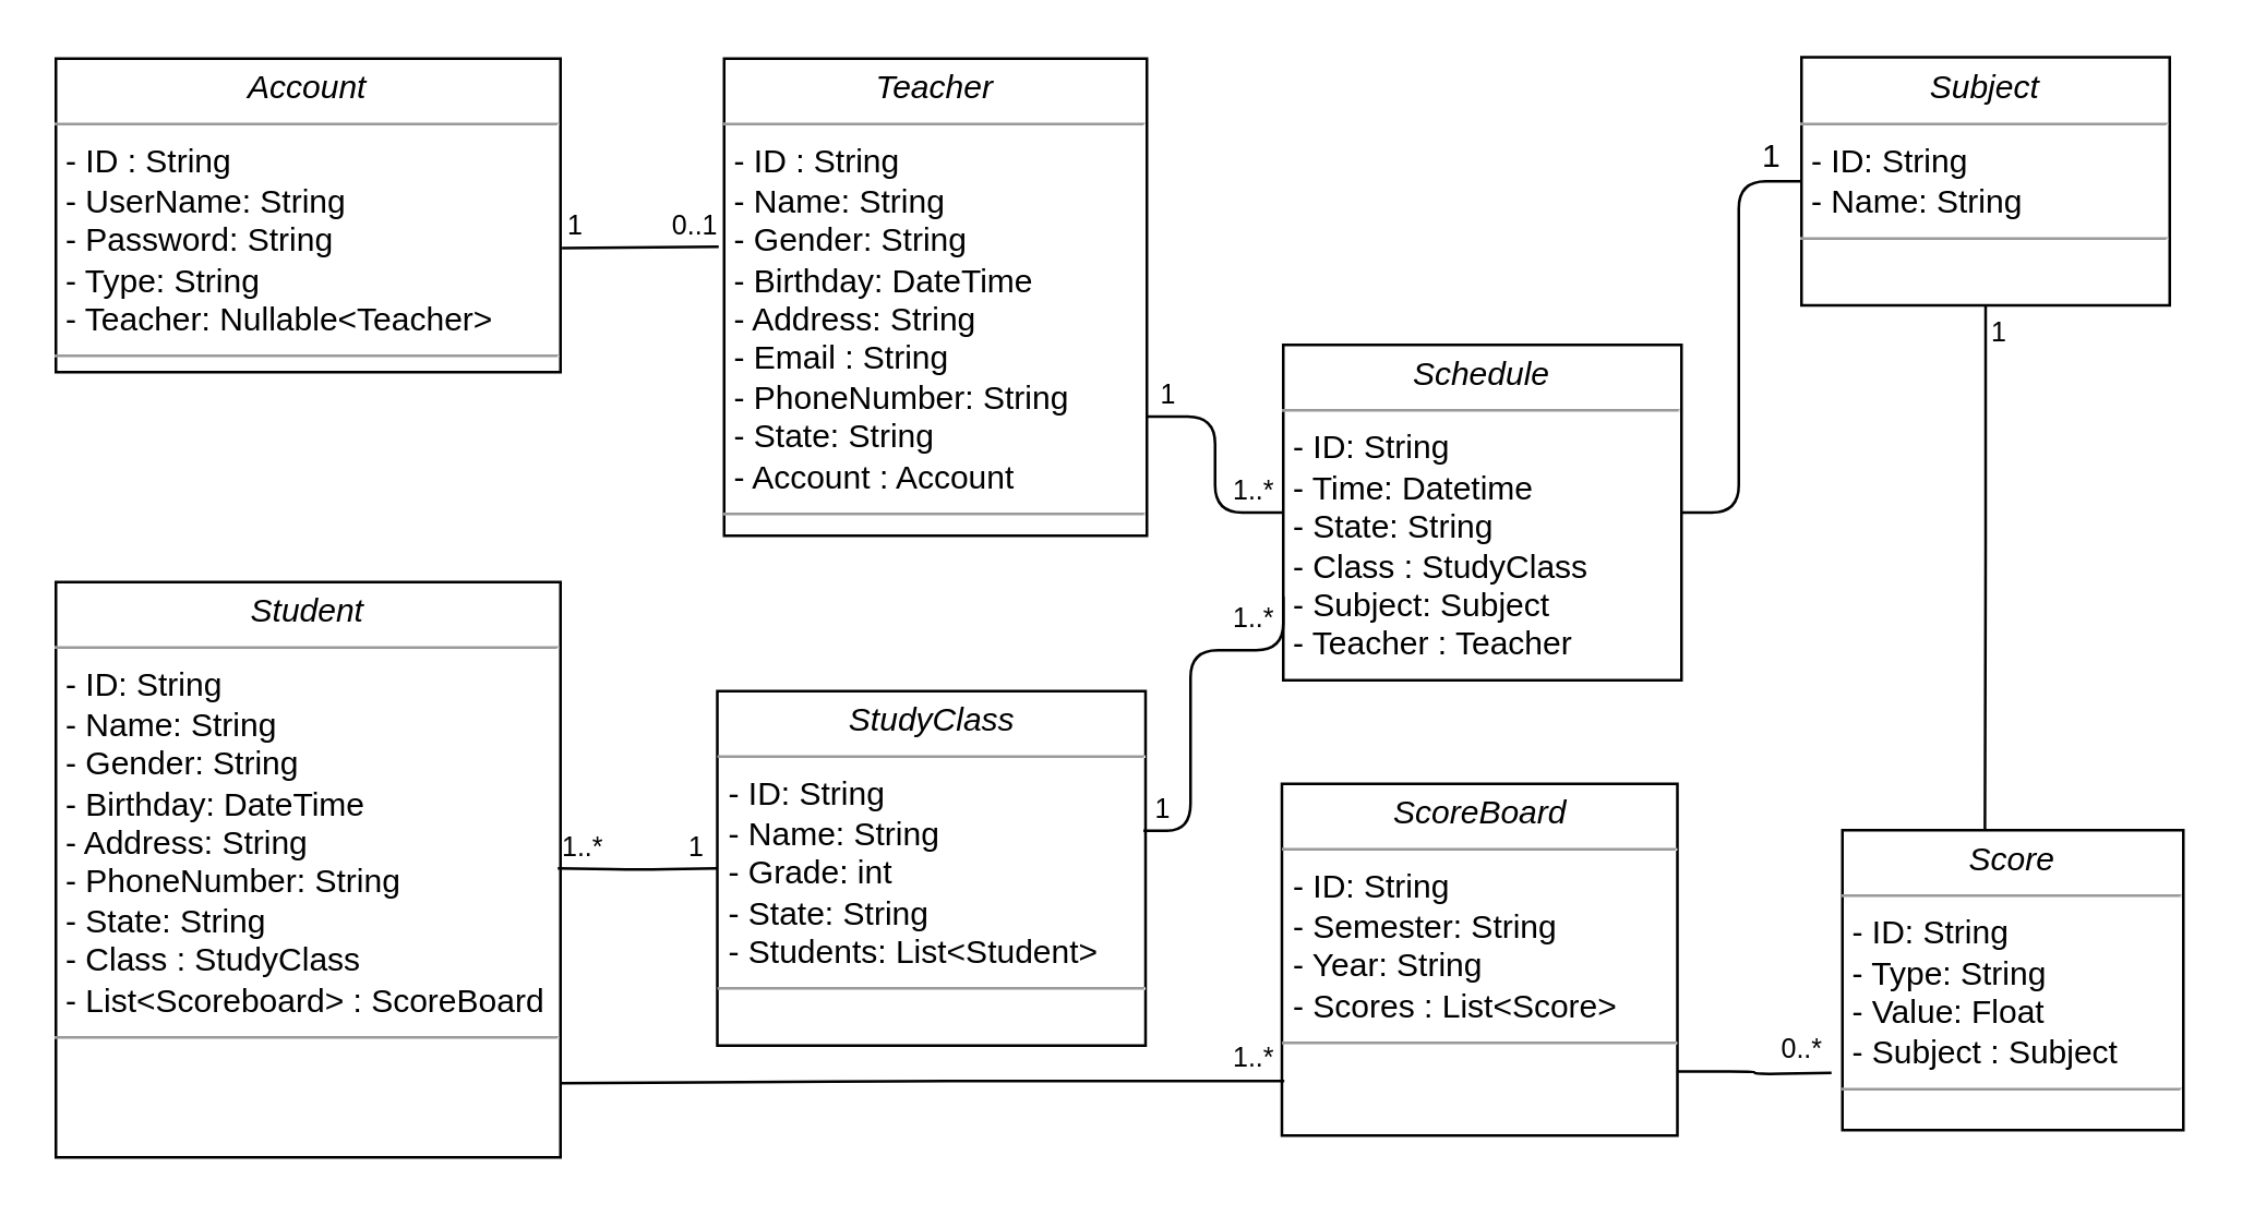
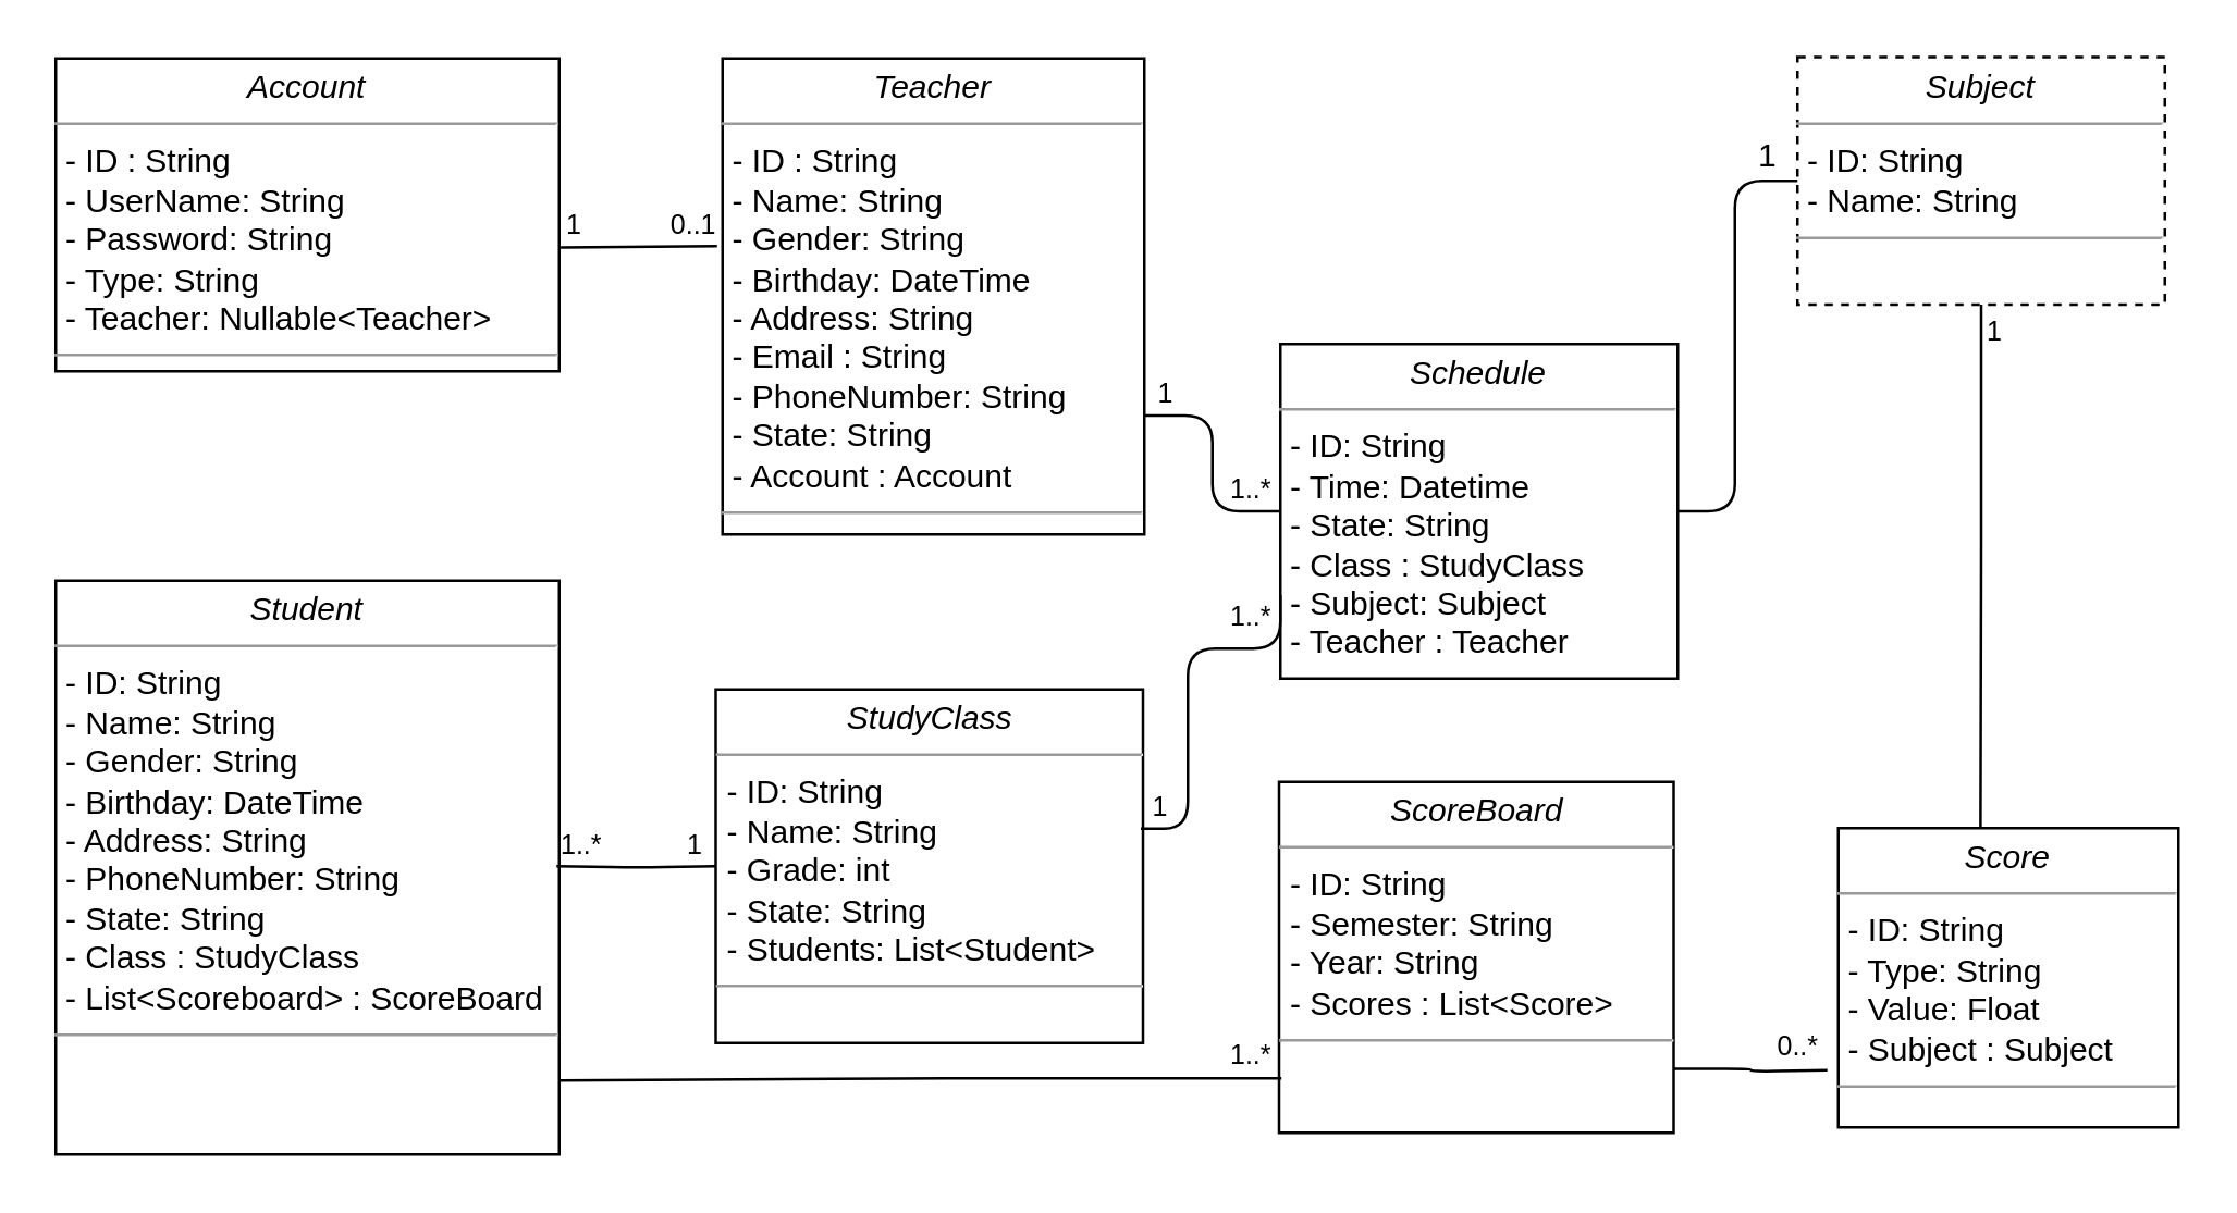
  <mxCell id="0" />
  <mxCell id="1" parent="0" />
  <mxCell id="2" value="&lt;p style=&quot;margin: 0px ; margin-top: 4px ; text-align: center&quot;&gt;&lt;i&gt;Account&lt;/i&gt;&lt;/p&gt;&lt;hr size=&quot;1&quot;&gt;&lt;p style=&quot;margin: 0px ; margin-left: 4px&quot;&gt;- ID : String&lt;/p&gt;&lt;p style=&quot;margin: 0px ; margin-left: 4px&quot;&gt;- UserName: String&lt;/p&gt;&lt;p style=&quot;margin: 0px ; margin-left: 4px&quot;&gt;- Password: String&lt;/p&gt;&lt;p style=&quot;margin: 0px ; margin-left: 4px&quot;&gt;- Type: String&lt;/p&gt;&lt;p style=&quot;margin: 0px ; margin-left: 4px&quot;&gt;- Teacher: Nullable&amp;lt;Teacher&amp;gt;&lt;/p&gt;&lt;hr size=&quot;1&quot;&gt;&lt;p style=&quot;margin: 0px ; margin-left: 4px&quot;&gt;&lt;br&gt;&lt;br&gt;&lt;/p&gt;" style="verticalAlign=top;align=left;overflow=fill;fontSize=12;fontFamily=Helvetica;html=1;rounded=0;shadow=0;comic=0;labelBackgroundColor=none;strokeColor=#000000;strokeWidth=1;fillColor=#ffffff;" parent="1" vertex="1"><mxGeometry x="20" y="21" width="185" height="115" as="geometry" /></mxCell>
  <mxCell id="3" value="&lt;p style=&quot;margin: 0px ; margin-top: 4px ; text-align: center&quot;&gt;&lt;i&gt;Teacher&lt;/i&gt;&lt;/p&gt;&lt;hr size=&quot;1&quot;&gt;&lt;p style=&quot;margin: 0px ; margin-left: 4px&quot;&gt;- ID : String&lt;/p&gt;&lt;p style=&quot;margin: 0px ; margin-left: 4px&quot;&gt;- Name: String&lt;/p&gt;&lt;p style=&quot;margin: 0px ; margin-left: 4px&quot;&gt;- Gender: String&lt;/p&gt;&lt;p style=&quot;margin: 0px ; margin-left: 4px&quot;&gt;- Birthday: DateTime&lt;/p&gt;&lt;p style=&quot;margin: 0px ; margin-left: 4px&quot;&gt;- Address: String&lt;/p&gt;&lt;p style=&quot;margin: 0px ; margin-left: 4px&quot;&gt;- Email : String&lt;/p&gt;&lt;p style=&quot;margin: 0px ; margin-left: 4px&quot;&gt;- PhoneNumber: String&lt;/p&gt;&lt;p style=&quot;margin: 0px ; margin-left: 4px&quot;&gt;- State: String&lt;/p&gt;&lt;p style=&quot;margin: 0px ; margin-left: 4px&quot;&gt;&lt;span&gt;- Account : Account&lt;/span&gt;&lt;br&gt;&lt;/p&gt;&lt;hr size=&quot;1&quot;&gt;&lt;p style=&quot;margin: 0px ; margin-left: 4px&quot;&gt;&lt;br&gt;&lt;br&gt;&lt;/p&gt;" style="verticalAlign=top;align=left;overflow=fill;fontSize=12;fontFamily=Helvetica;html=1;rounded=0;shadow=0;comic=0;labelBackgroundColor=none;strokeColor=#000000;strokeWidth=1;fillColor=#ffffff;" parent="1" vertex="1"><mxGeometry x="265" y="21" width="155" height="175" as="geometry" /></mxCell>
  <mxCell id="4" value="&lt;p style=&quot;margin: 0px ; margin-top: 4px ; text-align: center&quot;&gt;&lt;i&gt;Schedule&lt;/i&gt;&lt;/p&gt;&lt;hr size=&quot;1&quot;&gt;&lt;p style=&quot;margin: 0px ; margin-left: 4px&quot;&gt;- ID: String&lt;/p&gt;&lt;p style=&quot;margin: 0px ; margin-left: 4px&quot;&gt;- Time: Datetime&lt;/p&gt;&lt;p style=&quot;margin: 0px ; margin-left: 4px&quot;&gt;- State: String&lt;/p&gt;&lt;p style=&quot;margin: 0px ; margin-left: 4px&quot;&gt;- Class : StudyClass&lt;/p&gt;&lt;p style=&quot;margin: 0px ; margin-left: 4px&quot;&gt;- Subject: Subject&lt;/p&gt;&lt;p style=&quot;margin: 0px ; margin-left: 4px&quot;&gt;- Teacher : Teacher&lt;/p&gt;&lt;hr size=&quot;1&quot;&gt;&lt;p style=&quot;margin: 0px ; margin-left: 4px&quot;&gt;&lt;br&gt;&lt;br&gt;&lt;/p&gt;" style="verticalAlign=top;align=left;overflow=fill;fontSize=12;fontFamily=Helvetica;html=1;rounded=0;shadow=0;comic=0;labelBackgroundColor=none;strokeColor=#000000;strokeWidth=1;fillColor=#ffffff;" parent="1" vertex="1"><mxGeometry x="470" y="126" width="146" height="123" as="geometry" /></mxCell>
- <mxCell id="5" value="&lt;p style=&quot;margin: 0px ; margin-top: 4px ; text-align: center&quot;&gt;&lt;i&gt;Subject&lt;/i&gt;&lt;/p&gt;&lt;hr size=&quot;1&quot;&gt;&lt;p style=&quot;margin: 0px ; margin-left: 4px&quot;&gt;- ID: String&lt;/p&gt;&lt;p style=&quot;margin: 0px ; margin-left: 4px&quot;&gt;- Name: String&lt;/p&gt;&lt;hr size=&quot;1&quot;&gt;&lt;p style=&quot;margin: 0px ; margin-left: 4px&quot;&gt;&lt;br&gt;&lt;br&gt;&lt;/p&gt;" style="verticalAlign=top;align=left;overflow=fill;fontSize=12;fontFamily=Helvetica;html=1;rounded=0;shadow=0;comic=0;labelBackgroundColor=none;strokeColor=#000000;strokeWidth=1;fillColor=#ffffff;" parent="1" vertex="1"><mxGeometry x="660" y="20.5" width="135" height="91" as="geometry" /></mxCell>
+ <mxCell id="5" value="&lt;p style=&quot;margin: 0px ; margin-top: 4px ; text-align: center&quot;&gt;&lt;i&gt;Subject&lt;/i&gt;&lt;/p&gt;&lt;hr size=&quot;1&quot;&gt;&lt;p style=&quot;margin: 0px ; margin-left: 4px&quot;&gt;- ID: String&lt;/p&gt;&lt;p style=&quot;margin: 0px ; margin-left: 4px&quot;&gt;- Name: String&lt;/p&gt;&lt;hr size=&quot;1&quot;&gt;&lt;p style=&quot;margin: 0px ; margin-left: 4px&quot;&gt;&lt;br&gt;&lt;br&gt;&lt;/p&gt;" style="verticalAlign=top;align=left;overflow=fill;fontSize=12;fontFamily=Helvetica;html=1;rounded=0;shadow=0;comic=0;labelBackgroundColor=none;strokeColor=#000000;strokeWidth=1;fillColor=#ffffff;dashed=1;" parent="1" vertex="1"><mxGeometry x="660" y="20.5" width="135" height="91" as="geometry" /></mxCell>
  <mxCell id="6" value="&lt;p style=&quot;margin: 0px ; margin-top: 4px ; text-align: center&quot;&gt;&lt;i&gt;ScoreBoard&lt;/i&gt;&lt;/p&gt;&lt;hr size=&quot;1&quot;&gt;&lt;p style=&quot;margin: 0px ; margin-left: 4px&quot;&gt;- ID: String&lt;/p&gt;&lt;p style=&quot;margin: 0px ; margin-left: 4px&quot;&gt;- Semester: String&lt;/p&gt;&lt;p style=&quot;margin: 0px ; margin-left: 4px&quot;&gt;- Year: String&lt;/p&gt;&lt;p style=&quot;margin: 0px ; margin-left: 4px&quot;&gt;- Scores : List&amp;lt;Score&amp;gt;&lt;/p&gt;&lt;hr size=&quot;1&quot;&gt;&lt;p style=&quot;margin: 0px ; margin-left: 4px&quot;&gt;&lt;br&gt;&lt;br&gt;&lt;/p&gt;" style="verticalAlign=top;align=left;overflow=fill;fontSize=12;fontFamily=Helvetica;html=1;rounded=0;shadow=0;comic=0;labelBackgroundColor=none;strokeColor=#000000;strokeWidth=1;fillColor=#ffffff;" parent="1" vertex="1"><mxGeometry x="469.5" y="287" width="145" height="129" as="geometry" /></mxCell>
  <mxCell id="7" value="&lt;p style=&quot;margin: 0px ; margin-top: 4px ; text-align: center&quot;&gt;&lt;i&gt;Score&lt;/i&gt;&lt;/p&gt;&lt;hr size=&quot;1&quot;&gt;&lt;p style=&quot;margin: 0px ; margin-left: 4px&quot;&gt;- ID: String&lt;/p&gt;&lt;p style=&quot;margin: 0px ; margin-left: 4px&quot;&gt;- Type: String&lt;/p&gt;&lt;p style=&quot;margin: 0px ; margin-left: 4px&quot;&gt;- Value: Float&lt;/p&gt;&lt;p style=&quot;margin: 0px ; margin-left: 4px&quot;&gt;- Subject : Subject&lt;br&gt;&lt;/p&gt;&lt;hr size=&quot;1&quot;&gt;&lt;p style=&quot;margin: 0px ; margin-left: 4px&quot;&gt;&lt;br&gt;&lt;br&gt;&lt;/p&gt;" style="verticalAlign=top;align=left;overflow=fill;fontSize=12;fontFamily=Helvetica;html=1;rounded=0;shadow=0;comic=0;labelBackgroundColor=none;strokeColor=#000000;strokeWidth=1;fillColor=#ffffff;" parent="1" vertex="1"><mxGeometry x="675" y="304" width="125" height="110" as="geometry" /></mxCell>
  <mxCell id="8" value="&lt;p style=&quot;margin: 0px ; margin-top: 4px ; text-align: center&quot;&gt;&lt;i&gt;Student&lt;/i&gt;&lt;/p&gt;&lt;hr size=&quot;1&quot;&gt;&lt;p style=&quot;margin: 0px ; margin-left: 4px&quot;&gt;- ID: String&lt;/p&gt;&lt;p style=&quot;margin: 0px ; margin-left: 4px&quot;&gt;- Name: String&lt;/p&gt;&lt;p style=&quot;margin: 0px ; margin-left: 4px&quot;&gt;- Gender: String&lt;/p&gt;&lt;p style=&quot;margin: 0px ; margin-left: 4px&quot;&gt;- Birthday: DateTime&lt;/p&gt;&lt;p style=&quot;margin: 0px ; margin-left: 4px&quot;&gt;- Address: String&lt;/p&gt;&lt;p style=&quot;margin: 0px ; margin-left: 4px&quot;&gt;- PhoneNumber: String&lt;/p&gt;&lt;p style=&quot;margin: 0px ; margin-left: 4px&quot;&gt;- State: String&lt;/p&gt;&lt;p style=&quot;margin: 0px ; margin-left: 4px&quot;&gt;- Class : StudyClass&lt;/p&gt;&lt;p style=&quot;margin: 0px ; margin-left: 4px&quot;&gt;&lt;span&gt;- List&amp;lt;Scoreboard&amp;gt; : ScoreBoard&lt;/span&gt;&lt;/p&gt;&lt;hr size=&quot;1&quot;&gt;&lt;p style=&quot;margin: 0px ; margin-left: 4px&quot;&gt;&lt;br&gt;&lt;br&gt;&lt;/p&gt;" style="verticalAlign=top;align=left;overflow=fill;fontSize=12;fontFamily=Helvetica;html=1;rounded=0;shadow=0;comic=0;labelBackgroundColor=none;strokeColor=#000000;strokeWidth=1;fillColor=#ffffff;" parent="1" vertex="1"><mxGeometry x="20" y="213" width="185" height="211" as="geometry" /></mxCell>
  <mxCell id="9" value="&lt;p style=&quot;margin: 0px ; margin-top: 4px ; text-align: center&quot;&gt;&lt;i&gt;StudyClass&lt;/i&gt;&lt;/p&gt;&lt;hr size=&quot;1&quot;&gt;&lt;p style=&quot;margin: 0px ; margin-left: 4px&quot;&gt;- ID: String&lt;/p&gt;&lt;p style=&quot;margin: 0px ; margin-left: 4px&quot;&gt;- Name: String&lt;/p&gt;&lt;p style=&quot;margin: 0px ; margin-left: 4px&quot;&gt;- Grade: int&lt;/p&gt;&lt;p style=&quot;margin: 0px ; margin-left: 4px&quot;&gt;- State: String&lt;/p&gt;&lt;p style=&quot;margin: 0px ; margin-left: 4px&quot;&gt;- Students: List&amp;lt;Student&amp;gt;&amp;nbsp;&lt;/p&gt;&lt;hr size=&quot;1&quot;&gt;&lt;p style=&quot;margin: 0px ; margin-left: 4px&quot;&gt;&lt;br&gt;&lt;br&gt;&lt;/p&gt;" style="verticalAlign=top;align=left;overflow=fill;fontSize=12;fontFamily=Helvetica;html=1;rounded=0;shadow=0;comic=0;labelBackgroundColor=none;strokeColor=#000000;strokeWidth=1;fillColor=#ffffff;" parent="1" vertex="1"><mxGeometry x="262.5" y="253" width="157" height="130" as="geometry" /></mxCell>
  <mxCell id="10" value="" style="endArrow=none;html=1;edgeStyle=orthogonalEdgeStyle;strokeColor=#000000;exitX=1.003;exitY=0.604;exitDx=0;exitDy=0;exitPerimeter=0;" parent="1" edge="1" source="2"><mxGeometry relative="1" as="geometry"><mxPoint x="204" y="90" as="sourcePoint" /><mxPoint x="263" y="90" as="targetPoint" /></mxGeometry></mxCell>
  <mxCell id="11" value="1" style="resizable=0;html=1;align=left;verticalAlign=bottom;labelBackgroundColor=#ffffff;fontSize=10;" parent="10" connectable="0" vertex="1"><mxGeometry x="-1" relative="1" as="geometry" /></mxCell>
  <mxCell id="12" value="0..1" style="resizable=0;html=1;align=right;verticalAlign=bottom;labelBackgroundColor=#ffffff;fontSize=10;" parent="10" connectable="0" vertex="1"><mxGeometry x="1" relative="1" as="geometry" /></mxCell>
  <mxCell id="13" value="" style="endArrow=none;html=1;edgeStyle=orthogonalEdgeStyle;strokeColor=#000000;exitX=0.5;exitY=1;exitDx=0;exitDy=0;entryX=0.418;entryY=0;entryDx=0;entryDy=0;entryPerimeter=0;" parent="1" source="5" target="7" edge="1"><mxGeometry relative="1" as="geometry"><mxPoint x="568.224" y="205" as="sourcePoint" /><mxPoint x="807.5" y="204.31" as="targetPoint" /><Array as="points"><mxPoint x="728" y="207" /><mxPoint x="727" y="207" /></Array></mxGeometry></mxCell>
  <mxCell id="14" value="1" style="resizable=0;html=1;align=left;verticalAlign=bottom;labelBackgroundColor=#ffffff;fontSize=10;" parent="13" connectable="0" vertex="1"><mxGeometry x="-1" relative="1" as="geometry"><mxPoint y="17" as="offset" /></mxGeometry></mxCell>
  <mxCell id="15" value="" style="endArrow=none;html=1;edgeStyle=orthogonalEdgeStyle;strokeColor=#000000;entryX=1;entryY=0.75;entryDx=0;entryDy=0;exitX=0;exitY=0.5;exitDx=0;exitDy=0;" parent="1" target="3" edge="1" source="4"><mxGeometry relative="1" as="geometry"><mxPoint x="462" y="178" as="sourcePoint" /><mxPoint x="273" y="100" as="targetPoint" /><Array as="points" /></mxGeometry></mxCell>
  <mxCell id="16" value="1..*" style="resizable=0;html=1;align=left;verticalAlign=bottom;labelBackgroundColor=#ffffff;fontSize=10;" parent="15" connectable="0" vertex="1"><mxGeometry x="-1" relative="1" as="geometry"><mxPoint x="-20.5" y="-1" as="offset" /></mxGeometry></mxCell>
  <mxCell id="17" value="1" style="resizable=0;html=1;align=right;verticalAlign=bottom;labelBackgroundColor=#ffffff;fontSize=10;" parent="15" connectable="0" vertex="1"><mxGeometry x="1" relative="1" as="geometry"><mxPoint x="10.5" as="offset" /></mxGeometry></mxCell>
  <mxCell id="18" value="" style="endArrow=none;html=1;edgeStyle=orthogonalEdgeStyle;strokeColor=#000000;entryX=0.995;entryY=0.394;entryDx=0;entryDy=0;exitX=0;exitY=0.75;exitDx=0;exitDy=0;entryPerimeter=0;" parent="1" source="4" target="9" edge="1"><mxGeometry relative="1" as="geometry"><mxPoint x="476" y="188" as="sourcePoint" /><mxPoint x="429.345" y="188.034" as="targetPoint" /><Array as="points"><mxPoint x="470" y="238" /><mxPoint x="436" y="238" /><mxPoint x="436" y="304" /></Array></mxGeometry></mxCell>
  <mxCell id="19" value="1..*" style="resizable=0;html=1;align=left;verticalAlign=bottom;labelBackgroundColor=#ffffff;fontSize=10;" parent="18" connectable="0" vertex="1"><mxGeometry x="-1" relative="1" as="geometry"><mxPoint x="-20" y="16" as="offset" /></mxGeometry></mxCell>
  <mxCell id="20" value="1" style="resizable=0;html=1;align=right;verticalAlign=bottom;labelBackgroundColor=#ffffff;fontSize=10;" parent="18" connectable="0" vertex="1"><mxGeometry x="1" relative="1" as="geometry"><mxPoint x="10.5" as="offset" /></mxGeometry></mxCell>
  <mxCell id="21" value="" style="endArrow=none;html=1;edgeStyle=orthogonalEdgeStyle;strokeColor=#000000;" parent="1" target="9" edge="1"><mxGeometry relative="1" as="geometry"><mxPoint x="204" y="318" as="sourcePoint" /><mxPoint x="429.345" y="188.034" as="targetPoint" /><Array as="points" /></mxGeometry></mxCell>
  <mxCell id="22" value="1..*" style="resizable=0;html=1;align=left;verticalAlign=bottom;labelBackgroundColor=#ffffff;fontSize=10;" parent="21" connectable="0" vertex="1"><mxGeometry x="-1" relative="1" as="geometry"><mxPoint as="offset" /></mxGeometry></mxCell>
  <mxCell id="23" value="1" style="resizable=0;html=1;align=right;verticalAlign=bottom;labelBackgroundColor=#ffffff;fontSize=10;" parent="21" connectable="0" vertex="1"><mxGeometry x="1" relative="1" as="geometry"><mxPoint x="-4" as="offset" /></mxGeometry></mxCell>
  <mxCell id="24" value="" style="endArrow=none;html=1;edgeStyle=orthogonalEdgeStyle;strokeColor=#000000;exitX=0.006;exitY=0.845;exitDx=0;exitDy=0;exitPerimeter=0;entryX=1;entryY=0.871;entryDx=0;entryDy=0;entryPerimeter=0;" parent="1" source="6" target="8" edge="1"><mxGeometry relative="1" as="geometry"><mxPoint x="476" y="188" as="sourcePoint" /><mxPoint x="429.345" y="188.034" as="targetPoint" /><Array as="points" /></mxGeometry></mxCell>
  <mxCell id="25" value="1..*" style="resizable=0;html=1;align=left;verticalAlign=bottom;labelBackgroundColor=#ffffff;fontSize=10;" parent="24" connectable="0" vertex="1"><mxGeometry x="-1" relative="1" as="geometry"><mxPoint x="-20.5" y="-1" as="offset" /></mxGeometry></mxCell>
  <mxCell id="26" value="" style="endArrow=none;html=1;edgeStyle=orthogonalEdgeStyle;strokeColor=#000000;entryX=1;entryY=0.818;entryDx=0;entryDy=0;entryPerimeter=0;" parent="1" target="6" edge="1"><mxGeometry relative="1" as="geometry"><mxPoint x="671" y="393" as="sourcePoint" /><mxPoint x="439.345" y="198.034" as="targetPoint" /><Array as="points" /></mxGeometry></mxCell>
  <mxCell id="27" value="0..*" style="resizable=0;html=1;align=left;verticalAlign=bottom;labelBackgroundColor=#ffffff;fontSize=10;" parent="26" connectable="0" vertex="1"><mxGeometry x="-1" relative="1" as="geometry"><mxPoint x="-20.5" y="-1" as="offset" /></mxGeometry></mxCell>
  <mxCell id="28" value="1" style="text;html=1;resizable=0;points=[];autosize=1;align=left;verticalAlign=top;spacingTop=-4;" vertex="1" parent="1"><mxGeometry x="644" y="47" width="16" height="14" as="geometry" /></mxCell>
  <mxCell id="29" value="" style="endArrow=none;html=1;edgeStyle=orthogonalEdgeStyle;strokeColor=#000000;exitX=0;exitY=0.5;exitDx=0;exitDy=0;entryX=1;entryY=0.5;entryDx=0;entryDy=0;" edge="1" parent="1" source="5" target="4"><mxGeometry relative="1" as="geometry"><mxPoint x="738" y="122" as="sourcePoint" /><mxPoint x="737" y="314" as="targetPoint" /><Array as="points"><mxPoint x="637" y="66" /><mxPoint x="637" y="188" /></Array></mxGeometry></mxCell>
